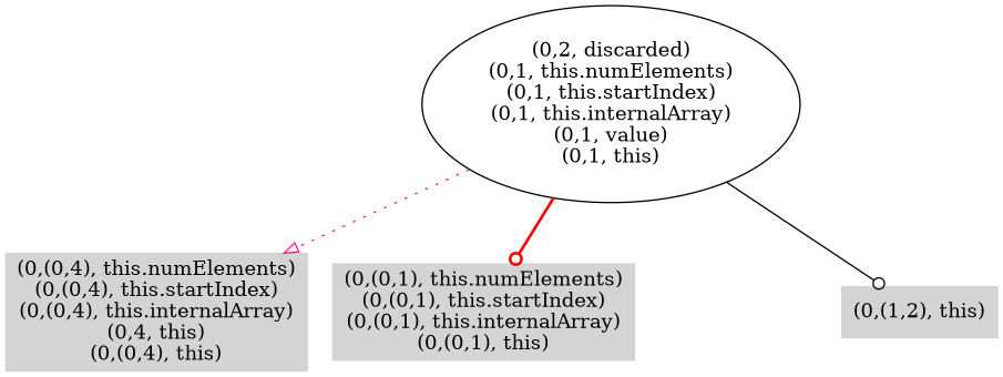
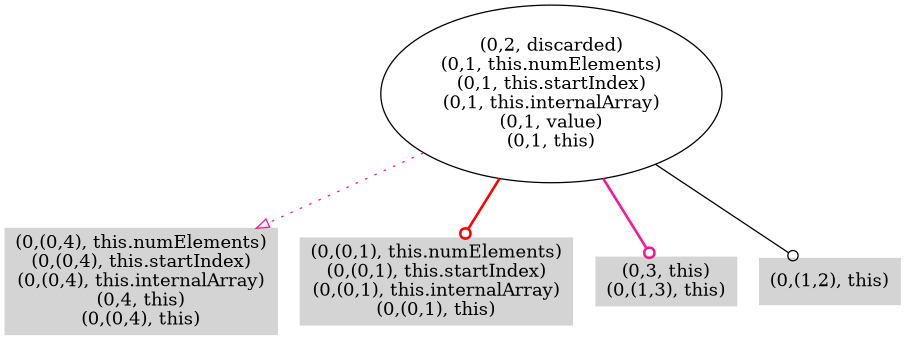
  digraph {
    node [color=".0 .0 .83" shape=box style=filled]
    edge [color=deeppink style=bold arrowhead=odot]
    n1 [label="(0,(0,4), this.numElements)\n(0,(0,4), this.startIndex)\n(0,(0,4), this.internalArray)\n(0,4, this)\n(0,(0,4), this)"]
    n2 [label="(0,(0,1), this.numElements)\n(0,(0,1), this.startIndex)\n(0,(0,1), this.internalArray)\n(0,(0,1), this)"]
+   n3 [label="(0,3, this)\n(0,(1,3), this)"]
    n4 [label="(0,(1,2), this)"]
    n5 [label="(0,2, discarded)\n(0,1, this.numElements)\n(0,1, this.startIndex)\n(0,1, this.internalArray)\n(0,1, value)\n(0,1, this)" color="" shape="" style=""]
    n5 -> n1 [style=dotted arrowhead=onormal]
    n5 -> n2 [color=red]
+   n5 -> n3
    n5 -> n4 [color=black style=solid]
  }
